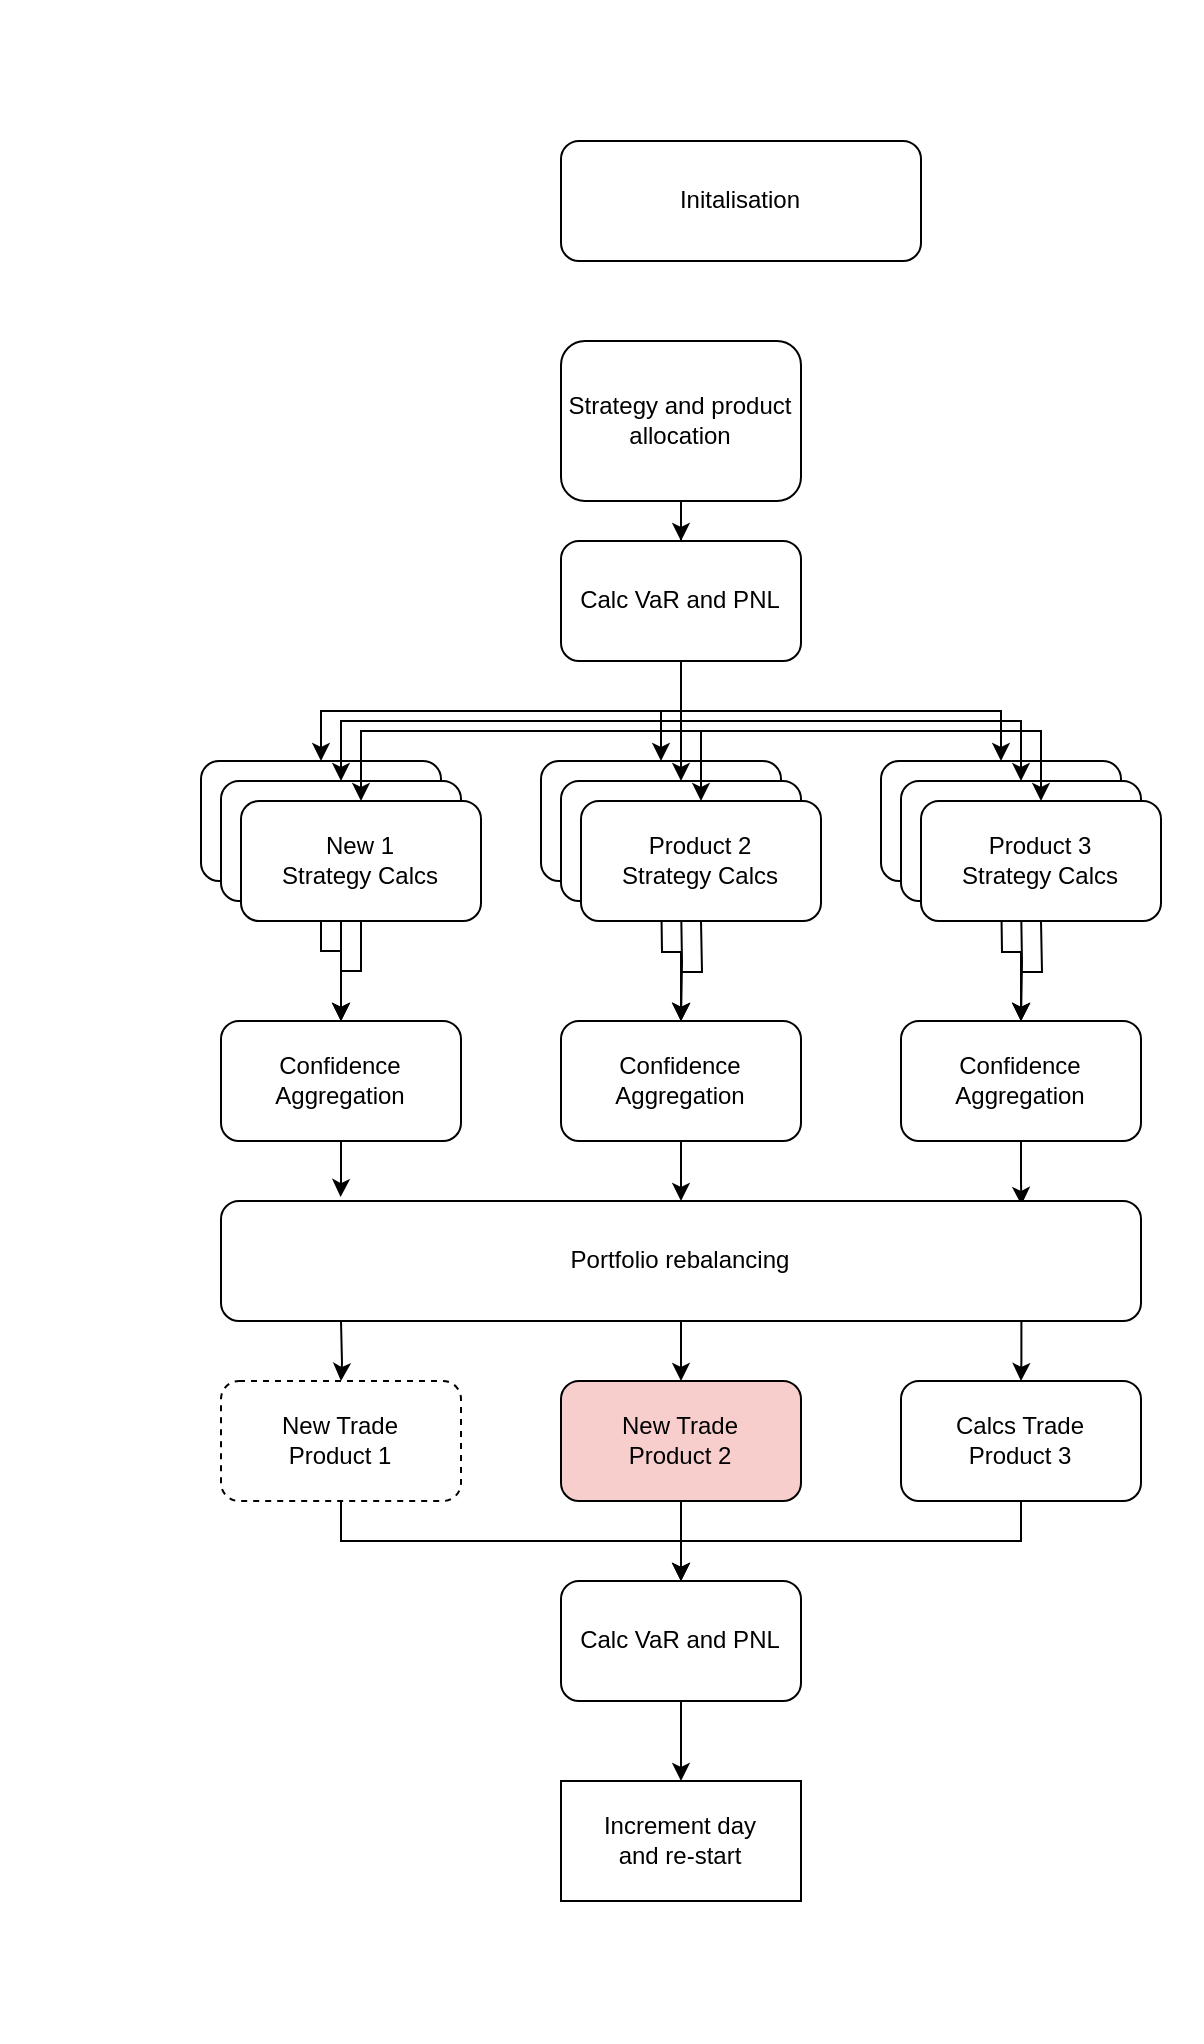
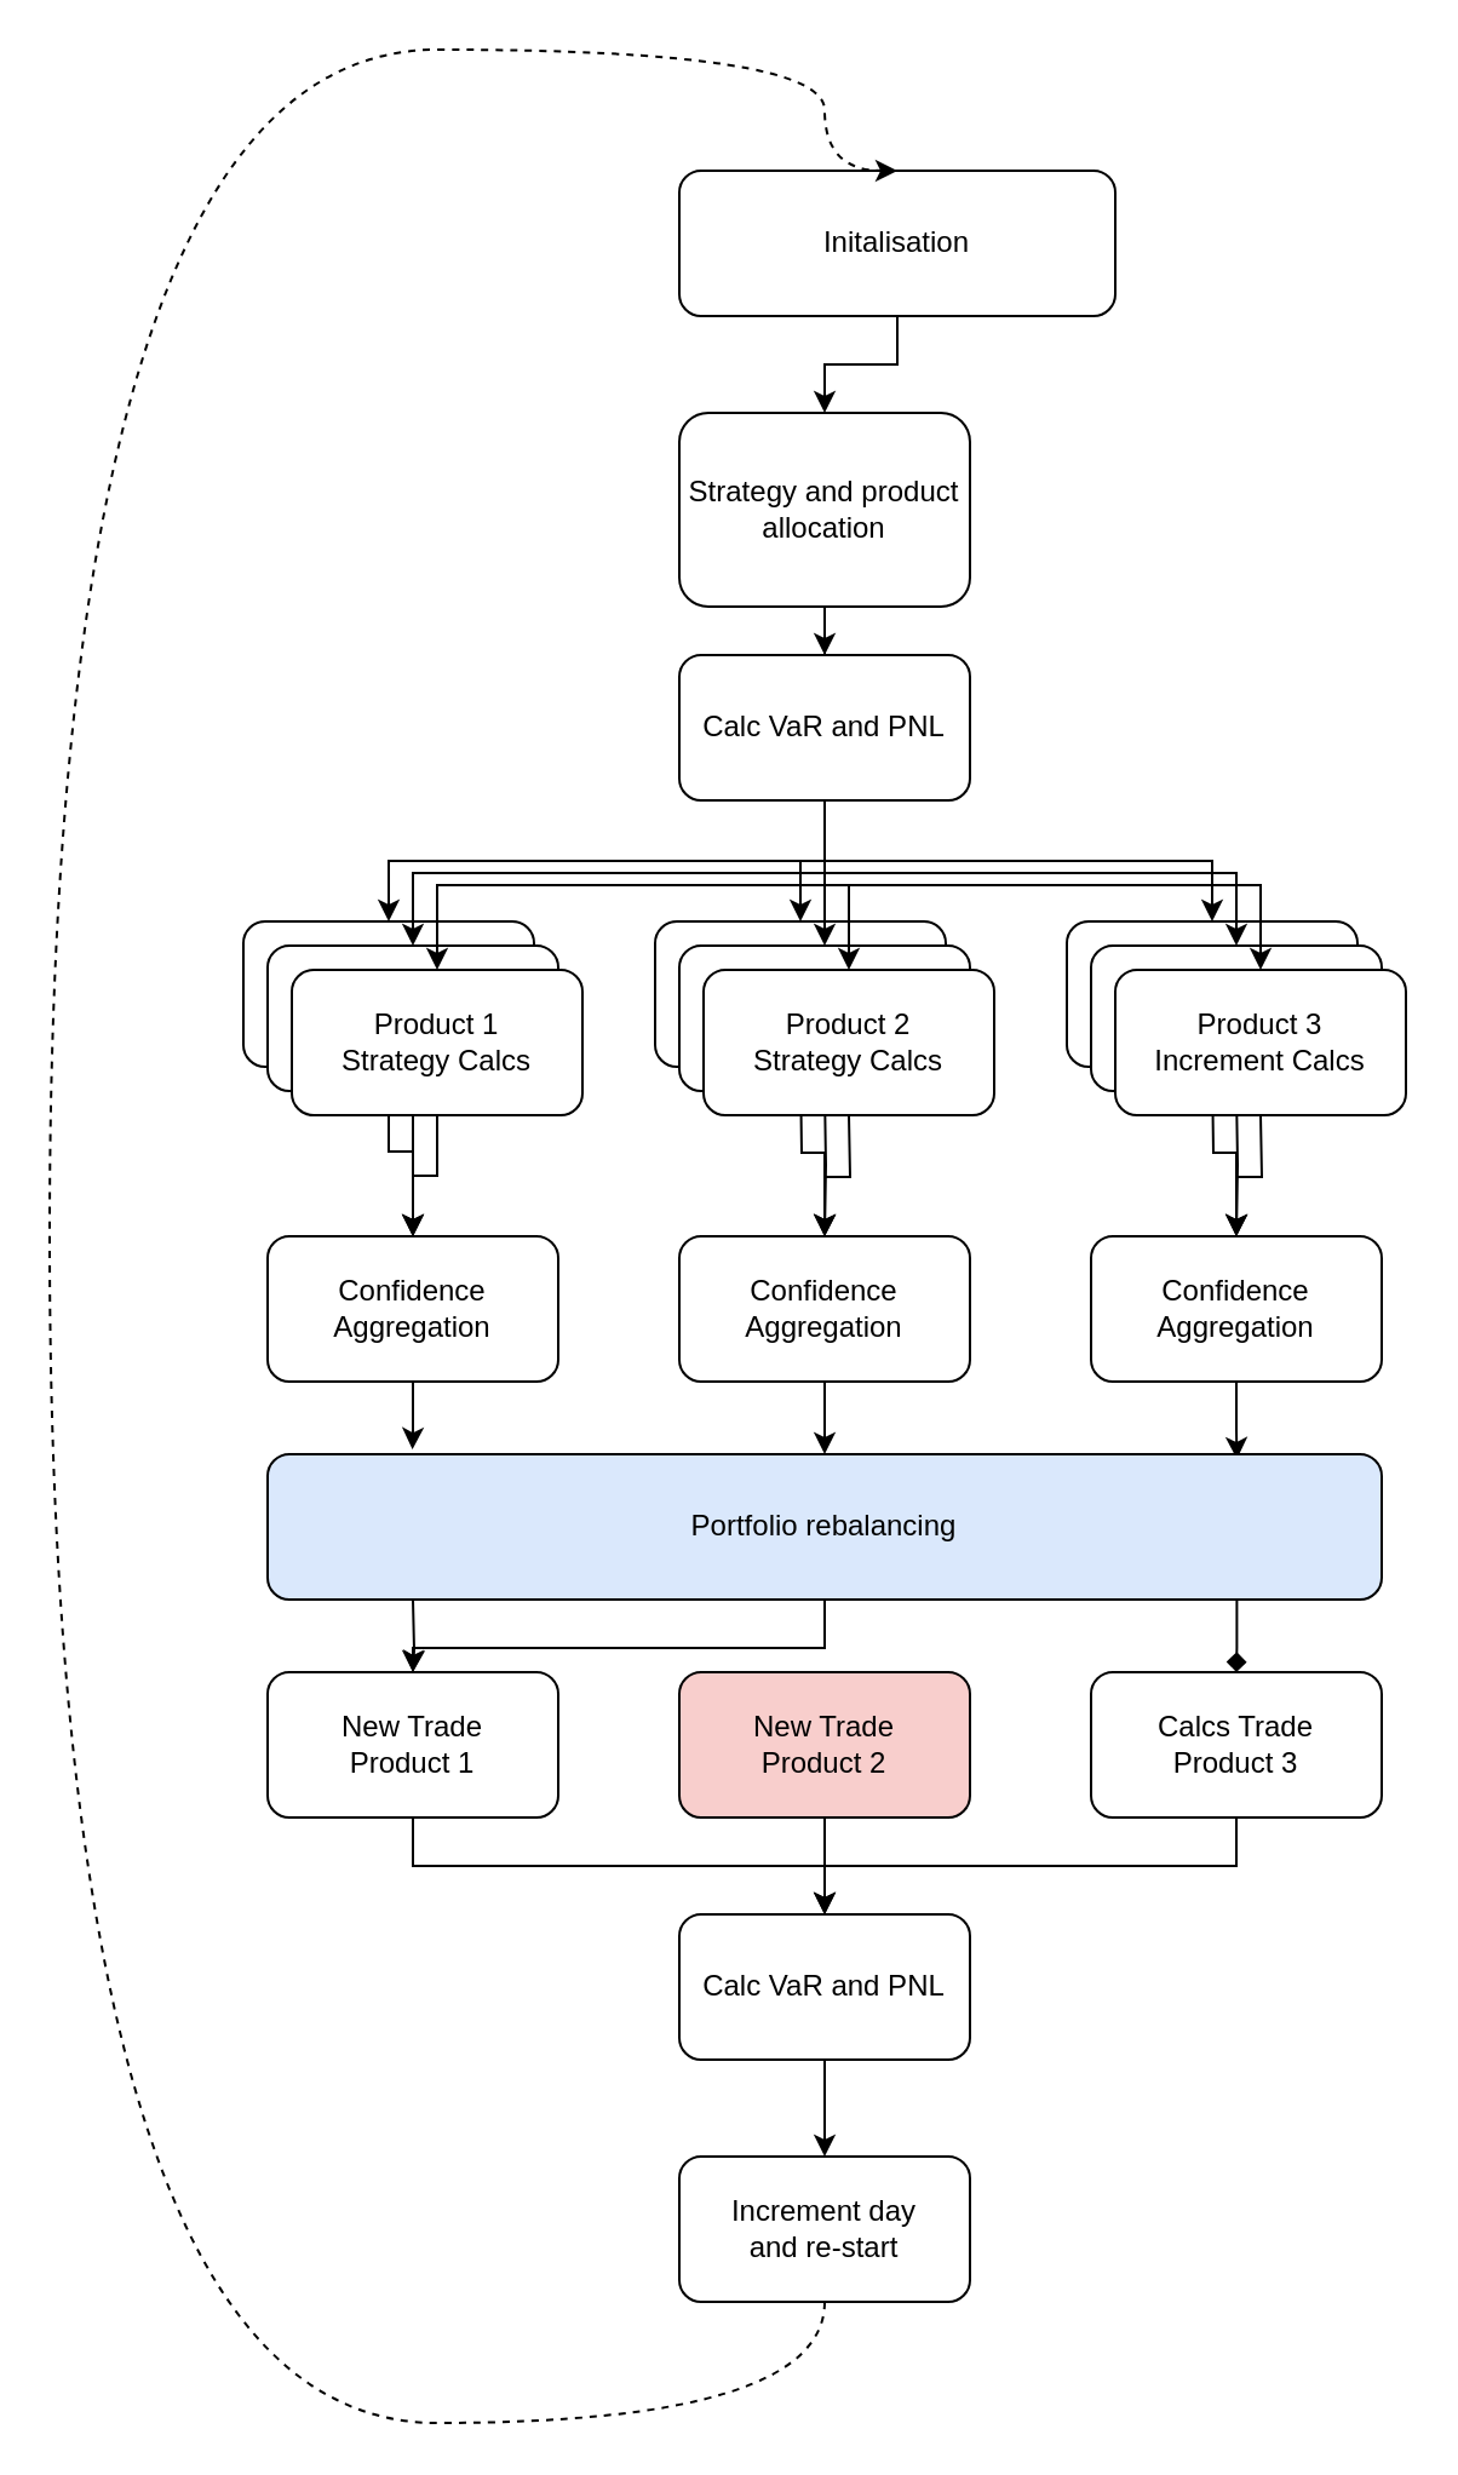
  <mxCell id="0" />
  <mxCell id="1" parent="0" />
  <mxCell id="2" value="Initalisation" style="rounded=1;whiteSpace=wrap;html=1;" parent="1" vertex="1"><mxGeometry x="280" y="70" width="180" height="60" as="geometry" /></mxCell>
  <mxCell id="3" value="" style="edgeStyle=orthogonalEdgeStyle;rounded=0;orthogonalLoop=1;jettySize=auto;html=1;" parent="1" source="4" target="8" edge="1"><mxGeometry relative="1" as="geometry" /></mxCell>
  <mxCell id="4" value="Strategy and product allocation" style="rounded=1;whiteSpace=wrap;html=1;" parent="1" vertex="1"><mxGeometry x="280" y="170" width="120" height="80" as="geometry" /></mxCell>
+ <mxCell id="5" value="" style="edgeStyle=orthogonalEdgeStyle;rounded=0;orthogonalLoop=1;jettySize=auto;html=1;entryX=0.5;entryY=0;entryDx=0;entryDy=0;" parent="1" source="2" target="4" edge="1"><mxGeometry relative="1" as="geometry"><mxPoint x="340" y="240" as="targetPoint" /></mxGeometry></mxCell>
  <mxCell id="6" style="edgeStyle=orthogonalEdgeStyle;rounded=0;orthogonalLoop=1;jettySize=auto;html=1;entryX=0.5;entryY=0;entryDx=0;entryDy=0;exitX=0.5;exitY=1;exitDx=0;exitDy=0;" parent="1" source="8" target="18" edge="1"><mxGeometry relative="1" as="geometry" /></mxCell>
  <mxCell id="7" style="edgeStyle=orthogonalEdgeStyle;rounded=0;orthogonalLoop=1;jettySize=auto;html=1;entryX=0.5;entryY=0;entryDx=0;entryDy=0;exitX=0.5;exitY=1;exitDx=0;exitDy=0;" parent="1" source="8" target="11" edge="1"><mxGeometry relative="1" as="geometry" /></mxCell>
  <mxCell id="8" value="Calc VaR and PNL" style="whiteSpace=wrap;html=1;rounded=1;" parent="1" vertex="1"><mxGeometry x="280" y="270" width="120" height="60" as="geometry" /></mxCell>
  <mxCell id="9" style="edgeStyle=orthogonalEdgeStyle;rounded=0;orthogonalLoop=1;jettySize=auto;html=1;entryX=0.5;entryY=0;entryDx=0;entryDy=0;exitX=0.5;exitY=1;exitDx=0;exitDy=0;" parent="1" source="8" target="16" edge="1"><mxGeometry relative="1" as="geometry"><mxPoint x="310" y="360" as="sourcePoint" /><mxPoint x="330" y="495" as="targetPoint" /></mxGeometry></mxCell>
  <mxCell id="10" style="edgeStyle=orthogonalEdgeStyle;rounded=0;orthogonalLoop=1;jettySize=auto;html=1;entryX=0.5;entryY=0;entryDx=0;entryDy=0;" parent="1" source="11" target="27" edge="1"><mxGeometry relative="1" as="geometry"><mxPoint x="180" y="540" as="targetPoint" /></mxGeometry></mxCell>
  <mxCell id="11" value="Strategy 1" style="whiteSpace=wrap;html=1;rounded=1;" parent="1" vertex="1"><mxGeometry x="100" y="380" width="120" height="60" as="geometry" /></mxCell>
  <mxCell id="12" style="edgeStyle=orthogonalEdgeStyle;rounded=0;orthogonalLoop=1;jettySize=auto;html=1;entryX=0.5;entryY=0;entryDx=0;entryDy=0;" parent="1" source="13" target="27" edge="1"><mxGeometry relative="1" as="geometry" /></mxCell>
  <mxCell id="13" value="Strategy 1" style="whiteSpace=wrap;html=1;rounded=1;" parent="1" vertex="1"><mxGeometry x="110" y="390" width="120" height="60" as="geometry" /></mxCell>
  <mxCell id="14" value="" style="edgeStyle=orthogonalEdgeStyle;rounded=0;orthogonalLoop=1;jettySize=auto;html=1;" parent="1" source="15" target="27" edge="1"><mxGeometry relative="1" as="geometry" /></mxCell>
- <mxCell id="15" value="New 1 &lt;br&gt;Strategy Calcs" style="whiteSpace=wrap;html=1;rounded=1;" parent="1" vertex="1"><mxGeometry x="120" y="400" width="120" height="60" as="geometry" /></mxCell>
+ <mxCell id="15" value="Product 1 &lt;br&gt;Strategy Calcs" style="whiteSpace=wrap;html=1;rounded=1;" parent="1" vertex="1"><mxGeometry x="120" y="400" width="120" height="60" as="geometry" /></mxCell>
  <mxCell id="16" value="Strategy 1" style="whiteSpace=wrap;html=1;rounded=1;" parent="1" vertex="1"><mxGeometry x="270" y="380" width="120" height="60" as="geometry" /></mxCell>
  <mxCell id="17" value="Strategy 1" style="whiteSpace=wrap;html=1;rounded=1;" parent="1" vertex="1"><mxGeometry x="280" y="390" width="120" height="60" as="geometry" /></mxCell>
  <mxCell id="18" value="Strategy 1" style="whiteSpace=wrap;html=1;rounded=1;" parent="1" vertex="1"><mxGeometry x="440" y="380" width="120" height="60" as="geometry" /></mxCell>
  <mxCell id="19" value="Strategy 1" style="whiteSpace=wrap;html=1;rounded=1;" parent="1" vertex="1"><mxGeometry x="450" y="390" width="120" height="60" as="geometry" /></mxCell>
  <mxCell id="20" style="edgeStyle=orthogonalEdgeStyle;rounded=0;orthogonalLoop=1;jettySize=auto;html=1;entryX=0.5;entryY=0;entryDx=0;entryDy=0;exitX=0.5;exitY=1;exitDx=0;exitDy=0;" parent="1" source="8" target="17" edge="1"><mxGeometry relative="1" as="geometry"><mxPoint x="340" y="450" as="sourcePoint" /><mxPoint x="340" y="505" as="targetPoint" /></mxGeometry></mxCell>
  <mxCell id="21" style="edgeStyle=orthogonalEdgeStyle;rounded=0;orthogonalLoop=1;jettySize=auto;html=1;entryX=0.5;entryY=0;entryDx=0;entryDy=0;exitX=0.5;exitY=1;exitDx=0;exitDy=0;" parent="1" source="8" target="38" edge="1"><mxGeometry relative="1" as="geometry"><mxPoint x="350" y="460" as="sourcePoint" /><mxPoint x="350" y="515" as="targetPoint" /></mxGeometry></mxCell>
  <mxCell id="22" style="edgeStyle=orthogonalEdgeStyle;rounded=0;orthogonalLoop=1;jettySize=auto;html=1;entryX=0.5;entryY=0;entryDx=0;entryDy=0;exitX=0.5;exitY=1;exitDx=0;exitDy=0;" parent="1" source="8" target="39" edge="1"><mxGeometry relative="1" as="geometry"><mxPoint x="410" y="430" as="sourcePoint" /></mxGeometry></mxCell>
  <mxCell id="23" style="edgeStyle=orthogonalEdgeStyle;rounded=0;orthogonalLoop=1;jettySize=auto;html=1;entryX=0.5;entryY=0;entryDx=0;entryDy=0;exitX=0.5;exitY=1;exitDx=0;exitDy=0;" parent="1" source="8" target="15" edge="1"><mxGeometry relative="1" as="geometry" /></mxCell>
  <mxCell id="24" style="edgeStyle=orthogonalEdgeStyle;rounded=0;orthogonalLoop=1;jettySize=auto;html=1;entryX=0.5;entryY=0;entryDx=0;entryDy=0;exitX=0.5;exitY=1;exitDx=0;exitDy=0;" parent="1" source="8" target="13" edge="1"><mxGeometry relative="1" as="geometry" /></mxCell>
  <mxCell id="25" style="edgeStyle=orthogonalEdgeStyle;rounded=0;orthogonalLoop=1;jettySize=auto;html=1;entryX=0.5;entryY=0;entryDx=0;entryDy=0;exitX=0.5;exitY=1;exitDx=0;exitDy=0;" parent="1" source="8" target="19" edge="1"><mxGeometry relative="1" as="geometry"><mxPoint x="400" y="420" as="sourcePoint" /></mxGeometry></mxCell>
  <mxCell id="26" value="" style="edgeStyle=orthogonalEdgeStyle;rounded=0;orthogonalLoop=1;jettySize=auto;html=1;entryX=0.13;entryY=-0.033;entryDx=0;entryDy=0;entryPerimeter=0;" parent="1" source="27" target="43" edge="1"><mxGeometry relative="1" as="geometry" /></mxCell>
  <mxCell id="27" value="Confidence&lt;br&gt;Aggregation" style="whiteSpace=wrap;html=1;rounded=1;" parent="1" vertex="1"><mxGeometry x="110" y="510" width="120" height="60" as="geometry" /></mxCell>
  <mxCell id="28" style="edgeStyle=orthogonalEdgeStyle;rounded=0;orthogonalLoop=1;jettySize=auto;html=1;entryX=0.5;entryY=0;entryDx=0;entryDy=0;" parent="1" target="32" edge="1"><mxGeometry relative="1" as="geometry"><mxPoint x="350" y="540" as="targetPoint" /><mxPoint x="330" y="440" as="sourcePoint" /></mxGeometry></mxCell>
  <mxCell id="29" style="edgeStyle=orthogonalEdgeStyle;rounded=0;orthogonalLoop=1;jettySize=auto;html=1;entryX=0.5;entryY=0;entryDx=0;entryDy=0;" parent="1" target="32" edge="1"><mxGeometry relative="1" as="geometry"><mxPoint x="340" y="450" as="sourcePoint" /></mxGeometry></mxCell>
  <mxCell id="30" value="" style="edgeStyle=orthogonalEdgeStyle;rounded=0;orthogonalLoop=1;jettySize=auto;html=1;" parent="1" target="32" edge="1"><mxGeometry relative="1" as="geometry"><mxPoint x="350" y="460" as="sourcePoint" /></mxGeometry></mxCell>
  <mxCell id="31" style="edgeStyle=orthogonalEdgeStyle;rounded=0;orthogonalLoop=1;jettySize=auto;html=1;entryX=0.5;entryY=0;entryDx=0;entryDy=0;" parent="1" source="32" target="43" edge="1"><mxGeometry relative="1" as="geometry" /></mxCell>
  <mxCell id="32" value="Confidence&lt;br&gt;Aggregation" style="whiteSpace=wrap;html=1;rounded=1;" parent="1" vertex="1"><mxGeometry x="280" y="510" width="120" height="60" as="geometry" /></mxCell>
  <mxCell id="33" style="edgeStyle=orthogonalEdgeStyle;rounded=0;orthogonalLoop=1;jettySize=auto;html=1;entryX=0.5;entryY=0;entryDx=0;entryDy=0;" parent="1" target="37" edge="1"><mxGeometry relative="1" as="geometry"><mxPoint x="520" y="540" as="targetPoint" /><mxPoint x="500" y="440" as="sourcePoint" /></mxGeometry></mxCell>
  <mxCell id="34" style="edgeStyle=orthogonalEdgeStyle;rounded=0;orthogonalLoop=1;jettySize=auto;html=1;entryX=0.5;entryY=0;entryDx=0;entryDy=0;" parent="1" target="37" edge="1"><mxGeometry relative="1" as="geometry"><mxPoint x="510" y="450" as="sourcePoint" /></mxGeometry></mxCell>
  <mxCell id="35" value="" style="edgeStyle=orthogonalEdgeStyle;rounded=0;orthogonalLoop=1;jettySize=auto;html=1;" parent="1" target="37" edge="1"><mxGeometry relative="1" as="geometry"><mxPoint x="520" y="460" as="sourcePoint" /></mxGeometry></mxCell>
  <mxCell id="36" style="edgeStyle=orthogonalEdgeStyle;rounded=0;orthogonalLoop=1;jettySize=auto;html=1;entryX=0.87;entryY=0.033;entryDx=0;entryDy=0;entryPerimeter=0;" parent="1" source="37" target="43" edge="1"><mxGeometry relative="1" as="geometry" /></mxCell>
  <mxCell id="37" value="Confidence&lt;br&gt;Aggregation" style="whiteSpace=wrap;html=1;rounded=1;" parent="1" vertex="1"><mxGeometry x="450" y="510" width="120" height="60" as="geometry" /></mxCell>
  <mxCell id="38" value="Product 2&lt;br&gt;Strategy Calcs" style="whiteSpace=wrap;html=1;rounded=1;" parent="1" vertex="1"><mxGeometry x="290" y="400" width="120" height="60" as="geometry" /></mxCell>
- <mxCell id="39" value="Product 3&lt;br&gt;Strategy Calcs" style="whiteSpace=wrap;html=1;rounded=1;" parent="1" vertex="1"><mxGeometry x="460" y="400" width="120" height="60" as="geometry" /></mxCell>
+ <mxCell id="39" value="Product 3&lt;br&gt;Increment Calcs" style="whiteSpace=wrap;html=1;rounded=1;" parent="1" vertex="1"><mxGeometry x="460" y="400" width="120" height="60" as="geometry" /></mxCell>
  <mxCell id="40" style="edgeStyle=orthogonalEdgeStyle;rounded=0;orthogonalLoop=1;jettySize=auto;html=1;" parent="1" target="45" edge="1"><mxGeometry relative="1" as="geometry"><mxPoint x="170" y="660" as="sourcePoint" /></mxGeometry></mxCell>
- <mxCell id="41" style="edgeStyle=orthogonalEdgeStyle;rounded=0;orthogonalLoop=1;jettySize=auto;html=1;entryX=0.5;entryY=0;entryDx=0;entryDy=0;" parent="1" source="43" target="47" edge="1"><mxGeometry relative="1" as="geometry" /></mxCell>
- <mxCell id="42" style="edgeStyle=orthogonalEdgeStyle;rounded=0;orthogonalLoop=1;jettySize=auto;html=1;exitX=0.87;exitY=1;exitDx=0;exitDy=0;exitPerimeter=0;" parent="1" source="43" target="49" edge="1"><mxGeometry relative="1" as="geometry"><mxPoint x="660" y="810" as="sourcePoint" /></mxGeometry></mxCell>
- <mxCell id="43" value="Portfolio rebalancing" style="whiteSpace=wrap;html=1;rounded=1;" parent="1" vertex="1"><mxGeometry x="110" y="600" width="460" height="60" as="geometry" /></mxCell>
+ <mxCell id="41" style="edgeStyle=orthogonalEdgeStyle;rounded=0;orthogonalLoop=1;jettySize=auto;html=1;" parent="1" source="43" target="45" edge="1"><mxGeometry relative="1" as="geometry" /></mxCell>
+ <mxCell id="42" style="edgeStyle=orthogonalEdgeStyle;rounded=0;orthogonalLoop=1;jettySize=auto;html=1;exitX=0.87;exitY=1;exitDx=0;exitDy=0;exitPerimeter=0;endArrow=diamond;" parent="1" source="43" target="49" edge="1"><mxGeometry relative="1" as="geometry"><mxPoint x="660" y="810" as="sourcePoint" /></mxGeometry></mxCell>
+ <mxCell id="43" value="Portfolio rebalancing" style="whiteSpace=wrap;html=1;rounded=1;fillColor=#dae8fc;" parent="1" vertex="1"><mxGeometry x="110" y="600" width="460" height="60" as="geometry" /></mxCell>
  <mxCell id="44" style="edgeStyle=orthogonalEdgeStyle;rounded=0;orthogonalLoop=1;jettySize=auto;html=1;exitX=0.5;exitY=1;exitDx=0;exitDy=0;" parent="1" source="45" target="51" edge="1"><mxGeometry relative="1" as="geometry" /></mxCell>
- <mxCell id="45" value="New Trade&lt;br&gt;Product 1" style="whiteSpace=wrap;html=1;rounded=1;dashed=1;" parent="1" vertex="1"><mxGeometry x="110" y="690" width="120" height="60" as="geometry" /></mxCell>
+ <mxCell id="45" value="New Trade&lt;br&gt;Product 1" style="whiteSpace=wrap;html=1;rounded=1;" parent="1" vertex="1"><mxGeometry x="110" y="690" width="120" height="60" as="geometry" /></mxCell>
  <mxCell id="46" style="edgeStyle=orthogonalEdgeStyle;rounded=0;orthogonalLoop=1;jettySize=auto;html=1;entryX=0.5;entryY=0;entryDx=0;entryDy=0;" parent="1" source="47" target="51" edge="1"><mxGeometry relative="1" as="geometry" /></mxCell>
  <mxCell id="47" value="New Trade&lt;br&gt;Product 2" style="whiteSpace=wrap;html=1;rounded=1;fillColor=#f8cecc;" parent="1" vertex="1"><mxGeometry x="280" y="690" width="120" height="60" as="geometry" /></mxCell>
  <mxCell id="48" style="edgeStyle=orthogonalEdgeStyle;rounded=0;orthogonalLoop=1;jettySize=auto;html=1;entryX=0.5;entryY=0;entryDx=0;entryDy=0;exitX=0.5;exitY=1;exitDx=0;exitDy=0;" parent="1" source="49" target="51" edge="1"><mxGeometry relative="1" as="geometry" /></mxCell>
  <mxCell id="49" value="Calcs Trade&lt;br&gt;Product 3" style="whiteSpace=wrap;html=1;rounded=1;" parent="1" vertex="1"><mxGeometry x="450" y="690" width="120" height="60" as="geometry" /></mxCell>
  <mxCell id="50" value="" style="edgeStyle=orthogonalEdgeStyle;rounded=0;orthogonalLoop=1;jettySize=auto;html=1;" parent="1" source="51" target="53" edge="1"><mxGeometry relative="1" as="geometry" /></mxCell>
  <mxCell id="51" value="Calc VaR and PNL" style="whiteSpace=wrap;html=1;rounded=1;" parent="1" vertex="1"><mxGeometry x="280" y="790" width="120" height="60" as="geometry" /></mxCell>
- <mxCell id="53" value="Increment day &lt;br&gt;and re-start" style="whiteSpace=wrap;html=1;rounded=0;" parent="1" vertex="1"><mxGeometry x="280" y="890" width="120" height="60" as="geometry" /></mxCell>
+ <mxCell id="52" style="edgeStyle=orthogonalEdgeStyle;rounded=0;orthogonalLoop=1;jettySize=auto;html=1;entryX=0.5;entryY=0;entryDx=0;entryDy=0;curved=1;exitX=0.5;exitY=1;exitDx=0;exitDy=0;dashed=1;" parent="1" source="53" target="2" edge="1"><mxGeometry relative="1" as="geometry"><Array as="points"><mxPoint x="340" y="1000" /><mxPoint x="20" y="1000" /><mxPoint x="20" y="20" /><mxPoint x="340" y="20" /></Array></mxGeometry></mxCell>
+ <mxCell id="53" value="Increment day &lt;br&gt;and re-start" style="whiteSpace=wrap;html=1;rounded=1;" parent="1" vertex="1"><mxGeometry x="280" y="890" width="120" height="60" as="geometry" /></mxCell>
